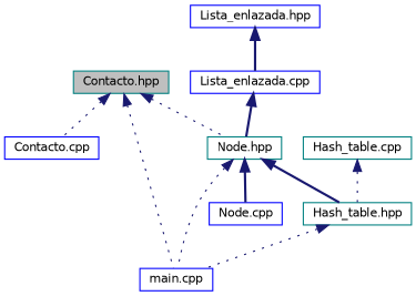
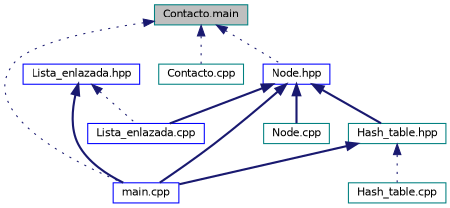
  digraph {
    fontname="DejaVu Sans"
    node [color=teal fillcolor=white fontname="DejaVu Sans" fontsize=10 shape=record style=filled]
    edge [color=midnightblue dir=back fontname="DejaVu Sans" fontsize=10 labelfontname=Helvetica labelfontsize=10 style=bold]
-   n1 [fillcolor=grey75 fontcolor=black height=0.2 label="Contacto.hpp" width=0.4]
-   n2 [color=blue height=0.2 label="Contacto.cpp" width=0.4]
+   n1 [fillcolor=grey75 fontcolor=black height=0.2 label="Contacto.main" width=0.4]
+   n2 [height=0.2 label="Contacto.cpp" width=0.4]
    n3 [color=blue height=0.2 label="main.cpp" width=0.4]
-   n4 [height=0.2 label="Node.hpp" width=0.4]
+   n4 [color=blue height=0.2 label="Node.hpp" width=0.4]
    n5 [height=0.2 label="Hash_table.hpp" width=0.4]
    n6 [color=blue height=0.2 label="Lista_enlazada.cpp" width=0.4]
-   n7 [color=blue height=0.2 label="Node.cpp" width=0.4]
+   n7 [height=0.2 label="Node.cpp" width=0.4]
    n8 [height=0.2 label="Hash_table.cpp" width=0.4]
    n9 [color=blue height=0.2 label="Lista_enlazada.hpp" width=0.4]
    n1 -> n2 [style=dotted]
    n1 -> n3 [style=dotted]
    n1 -> n4 [style=dotted]
-   n4 -> n3 [style=dotted]
+   n4 -> n3
    n4 -> n5
-   n6 -> n4
+   n4 -> n6
    n4 -> n7
-   n5 -> n3 [style=dotted]
-   n8 -> n5 [style=dotted]
-   n9 -> n6
+   n5 -> n3
+   n5 -> n8 [style=dotted]
+   n9 -> n3
+   n9 -> n6 [style=dotted]
  }
